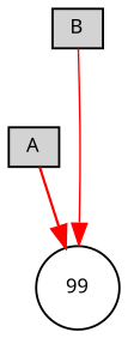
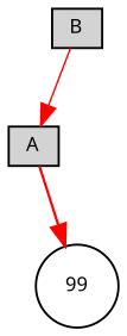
  digraph {
    fontname="Noto Sans"
    node [fillcolor=lightgray fontname="Noto Sans" fontsize=9 shape=box style=filled]
    edge [color=red fontname="Noto Sans" style=solid]
    A [height=0.2 width=0.2]
    n2 [fillcolor=white height=0.2 label=99 shape=circle width=0.2]
    B [height=0.2 width=0.2]
    A -> n2 [penwidth=1.1641789631113246]
-   B -> n2 [penwidth=0.7422414512760039]
+   B -> A [penwidth=0.7422414512760039]
  }
